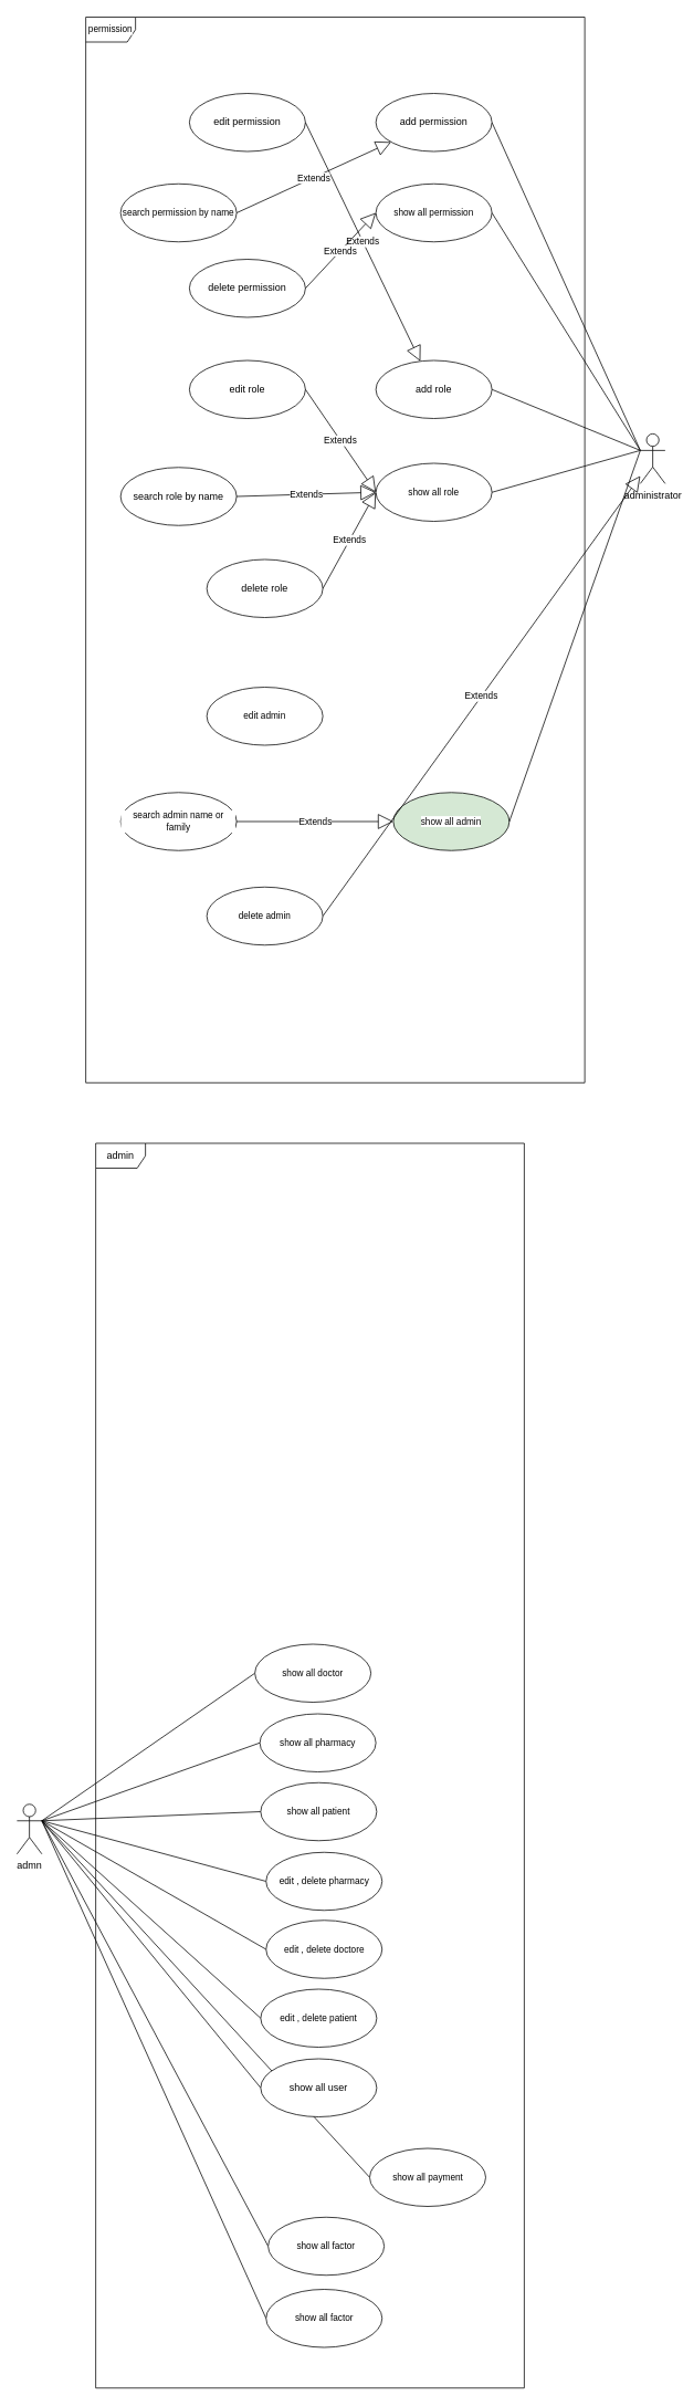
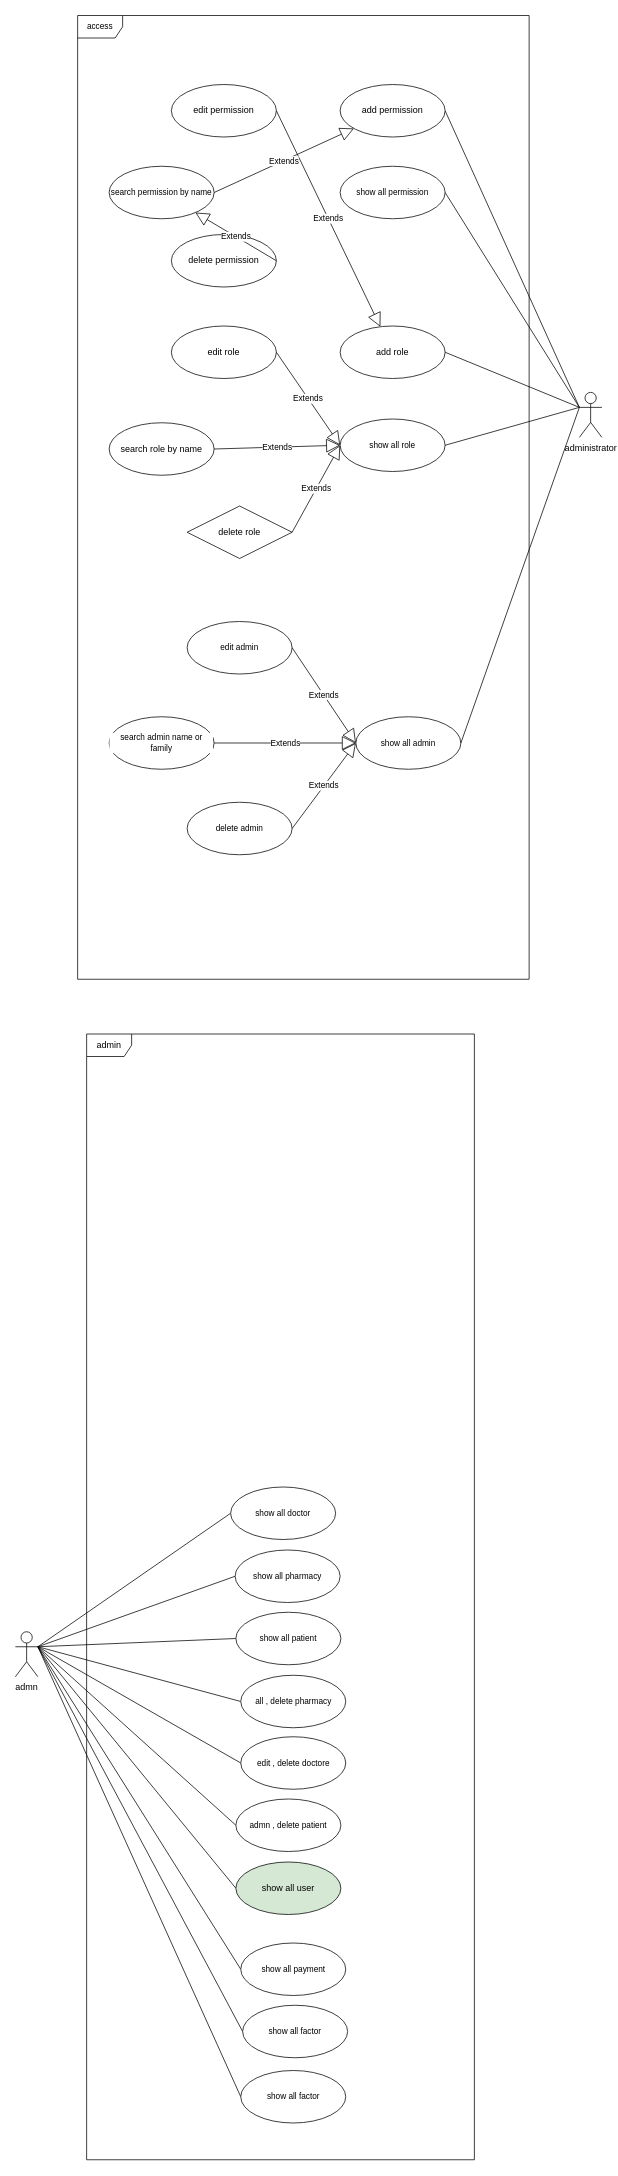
  <mxCell id="0" />
  <mxCell id="1" parent="0" />
  <mxCell id="2" value="admin" style="shape=umlFrame;whiteSpace=wrap;html=1;pointerEvents=0;" vertex="1" parent="1"><mxGeometry x="115" y="1378" width="517" height="1501" as="geometry" /></mxCell>
  <mxCell id="3" style="edgeStyle=none;shape=connector;rounded=0;orthogonalLoop=1;jettySize=auto;html=1;exitX=1;exitY=0.333;exitDx=0;exitDy=0;exitPerimeter=0;entryX=0;entryY=0.5;entryDx=0;entryDy=0;strokeColor=default;align=center;verticalAlign=middle;fontFamily=Helvetica;fontSize=11;fontColor=default;labelBackgroundColor=default;startFill=0;endArrow=none;" edge="1" parent="1" source="13" target="14"><mxGeometry relative="1" as="geometry" /></mxCell>
  <mxCell id="4" style="edgeStyle=none;shape=connector;rounded=0;orthogonalLoop=1;jettySize=auto;html=1;exitX=1;exitY=0.333;exitDx=0;exitDy=0;exitPerimeter=0;entryX=0;entryY=0.5;entryDx=0;entryDy=0;strokeColor=default;align=center;verticalAlign=middle;fontFamily=Helvetica;fontSize=11;fontColor=default;labelBackgroundColor=default;startFill=0;endArrow=none;" edge="1" parent="1" source="13" target="15"><mxGeometry relative="1" as="geometry" /></mxCell>
  <mxCell id="5" style="edgeStyle=none;shape=connector;rounded=0;orthogonalLoop=1;jettySize=auto;html=1;exitX=1;exitY=0.333;exitDx=0;exitDy=0;exitPerimeter=0;entryX=0;entryY=0.5;entryDx=0;entryDy=0;strokeColor=default;align=center;verticalAlign=middle;fontFamily=Helvetica;fontSize=11;fontColor=default;labelBackgroundColor=default;startFill=0;endArrow=none;" edge="1" parent="1" source="13" target="16"><mxGeometry relative="1" as="geometry" /></mxCell>
  <mxCell id="6" style="edgeStyle=none;shape=connector;rounded=0;orthogonalLoop=1;jettySize=auto;html=1;exitX=1;exitY=0.333;exitDx=0;exitDy=0;exitPerimeter=0;entryX=0;entryY=0.5;entryDx=0;entryDy=0;strokeColor=default;align=center;verticalAlign=middle;fontFamily=Helvetica;fontSize=11;fontColor=default;labelBackgroundColor=default;startFill=0;endArrow=none;" edge="1" parent="1" source="13" target="17"><mxGeometry relative="1" as="geometry" /></mxCell>
  <mxCell id="7" style="edgeStyle=none;shape=connector;rounded=0;orthogonalLoop=1;jettySize=auto;html=1;exitX=1;exitY=0.333;exitDx=0;exitDy=0;exitPerimeter=0;entryX=0;entryY=0.5;entryDx=0;entryDy=0;strokeColor=default;align=center;verticalAlign=middle;fontFamily=Helvetica;fontSize=11;fontColor=default;labelBackgroundColor=default;startFill=0;endArrow=none;" edge="1" parent="1" source="13" target="18"><mxGeometry relative="1" as="geometry" /></mxCell>
  <mxCell id="8" style="edgeStyle=none;shape=connector;rounded=0;orthogonalLoop=1;jettySize=auto;html=1;exitX=1;exitY=0.333;exitDx=0;exitDy=0;exitPerimeter=0;entryX=0;entryY=0.5;entryDx=0;entryDy=0;strokeColor=default;align=center;verticalAlign=middle;fontFamily=Helvetica;fontSize=11;fontColor=default;labelBackgroundColor=default;startFill=0;endArrow=none;" edge="1" parent="1" source="13" target="20"><mxGeometry relative="1" as="geometry" /></mxCell>
  <mxCell id="9" style="edgeStyle=none;shape=connector;rounded=0;orthogonalLoop=1;jettySize=auto;html=1;exitX=1;exitY=0.333;exitDx=0;exitDy=0;exitPerimeter=0;entryX=0;entryY=0.5;entryDx=0;entryDy=0;strokeColor=default;align=center;verticalAlign=middle;fontFamily=Helvetica;fontSize=11;fontColor=default;labelBackgroundColor=default;startFill=0;endArrow=none;" edge="1" parent="1" source="13" target="19"><mxGeometry relative="1" as="geometry" /></mxCell>
  <mxCell id="10" style="edgeStyle=none;shape=connector;rounded=0;orthogonalLoop=1;jettySize=auto;html=1;exitX=1;exitY=0.333;exitDx=0;exitDy=0;exitPerimeter=0;entryX=0;entryY=0.5;entryDx=0;entryDy=0;strokeColor=default;align=center;verticalAlign=middle;fontFamily=Helvetica;fontSize=11;fontColor=default;labelBackgroundColor=default;startFill=0;endArrow=none;" edge="1" parent="1" source="13" target="21"><mxGeometry relative="1" as="geometry" /></mxCell>
  <mxCell id="11" style="edgeStyle=none;shape=connector;rounded=0;orthogonalLoop=1;jettySize=auto;html=1;exitX=1;exitY=0.333;exitDx=0;exitDy=0;exitPerimeter=0;entryX=0;entryY=0.5;entryDx=0;entryDy=0;strokeColor=default;align=center;verticalAlign=middle;fontFamily=Helvetica;fontSize=11;fontColor=default;labelBackgroundColor=default;startFill=0;endArrow=none;" edge="1" parent="1" source="13" target="22"><mxGeometry relative="1" as="geometry" /></mxCell>
  <mxCell id="12" style="edgeStyle=none;shape=connector;rounded=0;orthogonalLoop=1;jettySize=auto;html=1;exitX=1;exitY=0.333;exitDx=0;exitDy=0;exitPerimeter=0;entryX=0;entryY=0.5;entryDx=0;entryDy=0;strokeColor=default;align=center;verticalAlign=middle;fontFamily=Helvetica;fontSize=11;fontColor=default;labelBackgroundColor=default;startFill=0;endArrow=none;" edge="1" parent="1" source="13" target="23"><mxGeometry relative="1" as="geometry" /></mxCell>
  <mxCell id="13" value="admn" style="shape=umlActor;verticalLabelPosition=bottom;verticalAlign=top;html=1;" vertex="1" parent="1"><mxGeometry x="20" y="2175" width="30" height="60" as="geometry" /></mxCell>
- <mxCell id="14" value="show all user" style="ellipse;whiteSpace=wrap;html=1;" vertex="1" parent="1"><mxGeometry x="314" y="2482" width="140" height="70" as="geometry" /></mxCell>
- <mxCell id="15" value="edit , delete patient" style="ellipse;whiteSpace=wrap;html=1;fontFamily=Helvetica;fontSize=11;fontColor=default;labelBackgroundColor=default;" vertex="1" parent="1"><mxGeometry x="314" y="2398" width="140" height="70" as="geometry" /></mxCell>
+ <mxCell id="14" value="show all user" style="ellipse;whiteSpace=wrap;html=1;fillColor=#d5e8d4;" vertex="1" parent="1"><mxGeometry x="314" y="2482" width="140" height="70" as="geometry" /></mxCell>
+ <mxCell id="15" value="admn , delete patient" style="ellipse;whiteSpace=wrap;html=1;fontFamily=Helvetica;fontSize=11;fontColor=default;labelBackgroundColor=default;" vertex="1" parent="1"><mxGeometry x="314" y="2398" width="140" height="70" as="geometry" /></mxCell>
  <mxCell id="16" value="edit , delete doctore" style="ellipse;whiteSpace=wrap;html=1;fontFamily=Helvetica;fontSize=11;fontColor=default;labelBackgroundColor=default;" vertex="1" parent="1"><mxGeometry x="320.5" y="2315" width="140" height="70" as="geometry" /></mxCell>
- <mxCell id="17" value="edit , delete pharmacy" style="ellipse;whiteSpace=wrap;html=1;fontFamily=Helvetica;fontSize=11;fontColor=default;labelBackgroundColor=default;" vertex="1" parent="1"><mxGeometry x="320.5" y="2233" width="140" height="70" as="geometry" /></mxCell>
+ <mxCell id="17" value="all , delete pharmacy" style="ellipse;whiteSpace=wrap;html=1;fontFamily=Helvetica;fontSize=11;fontColor=default;labelBackgroundColor=default;" vertex="1" parent="1"><mxGeometry x="320.5" y="2233" width="140" height="70" as="geometry" /></mxCell>
  <mxCell id="18" value="show all patient" style="ellipse;whiteSpace=wrap;html=1;fontFamily=Helvetica;fontSize=11;fontColor=default;labelBackgroundColor=default;" vertex="1" parent="1"><mxGeometry x="314" y="2149" width="140" height="70" as="geometry" /></mxCell>
  <mxCell id="19" value="show all doctor" style="ellipse;whiteSpace=wrap;html=1;fontFamily=Helvetica;fontSize=11;fontColor=default;labelBackgroundColor=default;" vertex="1" parent="1"><mxGeometry x="307" y="1982" width="140" height="70" as="geometry" /></mxCell>
  <mxCell id="20" value="show all pharmacy" style="ellipse;whiteSpace=wrap;html=1;fontFamily=Helvetica;fontSize=11;fontColor=default;labelBackgroundColor=default;" vertex="1" parent="1"><mxGeometry x="313" y="2066" width="140" height="70" as="geometry" /></mxCell>
- <mxCell id="21" value="show all payment" style="ellipse;whiteSpace=wrap;html=1;fontFamily=Helvetica;fontSize=11;fontColor=default;labelBackgroundColor=default;" vertex="1" parent="1"><mxGeometry x="445.5" y="2590" width="140" height="70" as="geometry" /></mxCell>
+ <mxCell id="21" value="show all payment" style="ellipse;whiteSpace=wrap;html=1;fontFamily=Helvetica;fontSize=11;fontColor=default;labelBackgroundColor=default;" vertex="1" parent="1"><mxGeometry x="320.5" y="2590" width="140" height="70" as="geometry" /></mxCell>
  <mxCell id="22" value="show all factor" style="ellipse;whiteSpace=wrap;html=1;fontFamily=Helvetica;fontSize=11;fontColor=default;labelBackgroundColor=default;" vertex="1" parent="1"><mxGeometry x="323" y="2673" width="140" height="70" as="geometry" /></mxCell>
  <mxCell id="23" value="show all factor" style="ellipse;whiteSpace=wrap;html=1;fontFamily=Helvetica;fontSize=11;fontColor=default;labelBackgroundColor=default;" vertex="1" parent="1"><mxGeometry x="320.5" y="2760" width="140" height="70" as="geometry" /></mxCell>
- <mxCell id="24" value="permission" style="shape=umlFrame;whiteSpace=wrap;html=1;pointerEvents=0;fontFamily=Helvetica;fontSize=11;fontColor=default;labelBackgroundColor=default;" vertex="1" parent="1"><mxGeometry x="103" y="20" width="602" height="1285" as="geometry" /></mxCell>
+ <mxCell id="24" value="access" style="shape=umlFrame;whiteSpace=wrap;html=1;pointerEvents=0;fontFamily=Helvetica;fontSize=11;fontColor=default;labelBackgroundColor=default;" vertex="1" parent="1"><mxGeometry x="103" y="20" width="602" height="1285" as="geometry" /></mxCell>
  <mxCell id="25" value="delete permission" style="ellipse;whiteSpace=wrap;html=1;" vertex="1" parent="1"><mxGeometry x="228" y="312" width="140" height="70" as="geometry" /></mxCell>
  <mxCell id="26" value="add role" style="ellipse;whiteSpace=wrap;html=1;" vertex="1" parent="1"><mxGeometry x="453" y="434" width="140" height="70" as="geometry" /></mxCell>
  <mxCell id="27" value="show all permission" style="ellipse;whiteSpace=wrap;html=1;fontFamily=Helvetica;fontSize=11;fontColor=default;labelBackgroundColor=default;" vertex="1" parent="1"><mxGeometry x="453" y="221" width="140" height="70" as="geometry" /></mxCell>
  <mxCell id="28" value="show all role" style="ellipse;whiteSpace=wrap;html=1;fontFamily=Helvetica;fontSize=11;fontColor=default;labelBackgroundColor=default;" vertex="1" parent="1"><mxGeometry x="453" y="558" width="140" height="70" as="geometry" /></mxCell>
- <mxCell id="29" value="show all admin" style="ellipse;whiteSpace=wrap;html=1;fontFamily=Helvetica;fontSize=11;fontColor=default;labelBackgroundColor=default;fillColor=#d5e8d4;" vertex="1" parent="1"><mxGeometry x="474" y="955" width="140" height="70" as="geometry" /></mxCell>
+ <mxCell id="29" value="show all admin" style="ellipse;whiteSpace=wrap;html=1;fontFamily=Helvetica;fontSize=11;fontColor=default;labelBackgroundColor=default;" vertex="1" parent="1"><mxGeometry x="474" y="955" width="140" height="70" as="geometry" /></mxCell>
  <mxCell id="30" value="search admin name or family" style="ellipse;whiteSpace=wrap;html=1;fontFamily=Helvetica;fontSize=11;fontColor=default;labelBackgroundColor=default;" vertex="1" parent="1"><mxGeometry x="145" y="955" width="140" height="70" as="geometry" /></mxCell>
  <mxCell id="31" style="edgeStyle=none;shape=connector;rounded=0;orthogonalLoop=1;jettySize=auto;html=1;exitX=0;exitY=0.333;exitDx=0;exitDy=0;exitPerimeter=0;entryX=1;entryY=0.5;entryDx=0;entryDy=0;strokeColor=default;align=center;verticalAlign=middle;fontFamily=Helvetica;fontSize=11;fontColor=default;labelBackgroundColor=default;startFill=0;endArrow=none;" edge="1" parent="1" source="36" target="37"><mxGeometry relative="1" as="geometry" /></mxCell>
  <mxCell id="32" style="edgeStyle=none;shape=connector;rounded=0;orthogonalLoop=1;jettySize=auto;html=1;exitX=0;exitY=0.333;exitDx=0;exitDy=0;exitPerimeter=0;entryX=1;entryY=0.5;entryDx=0;entryDy=0;strokeColor=default;align=center;verticalAlign=middle;fontFamily=Helvetica;fontSize=11;fontColor=default;labelBackgroundColor=default;startFill=0;endArrow=none;" edge="1" parent="1" source="36" target="27"><mxGeometry relative="1" as="geometry" /></mxCell>
  <mxCell id="33" style="edgeStyle=none;shape=connector;rounded=0;orthogonalLoop=1;jettySize=auto;html=1;exitX=0;exitY=0.333;exitDx=0;exitDy=0;exitPerimeter=0;entryX=1;entryY=0.5;entryDx=0;entryDy=0;strokeColor=default;align=center;verticalAlign=middle;fontFamily=Helvetica;fontSize=11;fontColor=default;labelBackgroundColor=default;startFill=0;endArrow=none;" edge="1" parent="1" source="36" target="26"><mxGeometry relative="1" as="geometry" /></mxCell>
  <mxCell id="34" style="edgeStyle=none;shape=connector;rounded=0;orthogonalLoop=1;jettySize=auto;html=1;exitX=0;exitY=0.333;exitDx=0;exitDy=0;exitPerimeter=0;entryX=1;entryY=0.5;entryDx=0;entryDy=0;strokeColor=default;align=center;verticalAlign=middle;fontFamily=Helvetica;fontSize=11;fontColor=default;labelBackgroundColor=default;startFill=0;endArrow=none;" edge="1" parent="1" source="36" target="28"><mxGeometry relative="1" as="geometry" /></mxCell>
  <mxCell id="35" style="edgeStyle=none;shape=connector;rounded=0;orthogonalLoop=1;jettySize=auto;html=1;exitX=0;exitY=0.333;exitDx=0;exitDy=0;exitPerimeter=0;entryX=1;entryY=0.5;entryDx=0;entryDy=0;strokeColor=default;align=center;verticalAlign=middle;fontFamily=Helvetica;fontSize=11;fontColor=default;labelBackgroundColor=default;startFill=0;endArrow=none;" edge="1" parent="1" source="36" target="29"><mxGeometry relative="1" as="geometry" /></mxCell>
  <mxCell id="36" value="administrator" style="shape=umlActor;verticalLabelPosition=bottom;verticalAlign=top;html=1;" vertex="1" parent="1"><mxGeometry x="772" y="522.5" width="30" height="60" as="geometry" /></mxCell>
  <mxCell id="37" value="add permission" style="ellipse;whiteSpace=wrap;html=1;" vertex="1" parent="1"><mxGeometry x="453" y="112" width="140" height="70" as="geometry" /></mxCell>
  <mxCell id="38" value="edit permission" style="ellipse;whiteSpace=wrap;html=1;" vertex="1" parent="1"><mxGeometry x="228" y="112" width="140" height="70" as="geometry" /></mxCell>
- <mxCell id="39" value="delete role" style="ellipse;whiteSpace=wrap;html=1;" vertex="1" parent="1"><mxGeometry x="249" y="674" width="140" height="70" as="geometry" /></mxCell>
+ <mxCell id="39" value="delete role" style="rhombus;whiteSpace=wrap;html=1;" vertex="1" parent="1"><mxGeometry x="249" y="674" width="140" height="70" as="geometry" /></mxCell>
  <mxCell id="40" value="edit role" style="ellipse;whiteSpace=wrap;html=1;" vertex="1" parent="1"><mxGeometry x="228" y="434" width="140" height="70" as="geometry" /></mxCell>
  <mxCell id="41" value="edit admin" style="ellipse;whiteSpace=wrap;html=1;fontFamily=Helvetica;fontSize=11;fontColor=default;labelBackgroundColor=default;" vertex="1" parent="1"><mxGeometry x="249" y="828" width="140" height="70" as="geometry" /></mxCell>
  <mxCell id="42" value="delete admin" style="ellipse;whiteSpace=wrap;html=1;fontFamily=Helvetica;fontSize=11;fontColor=default;labelBackgroundColor=default;" vertex="1" parent="1"><mxGeometry x="249" y="1069" width="140" height="70" as="geometry" /></mxCell>
  <mxCell id="43" value="Extends" style="endArrow=block;endSize=16;endFill=0;html=1;rounded=0;strokeColor=default;align=center;verticalAlign=middle;fontFamily=Helvetica;fontSize=11;fontColor=default;labelBackgroundColor=default;exitX=1;exitY=0.5;exitDx=0;exitDy=0;" edge="1" parent="1" source="38" target="26"><mxGeometry width="160" relative="1" as="geometry"><mxPoint x="312" y="393" as="sourcePoint" /><mxPoint x="472" y="393" as="targetPoint" /></mxGeometry></mxCell>
- <mxCell id="44" value="Extends" style="endArrow=block;endSize=16;endFill=0;html=1;rounded=0;strokeColor=default;align=center;verticalAlign=middle;fontFamily=Helvetica;fontSize=11;fontColor=default;labelBackgroundColor=default;entryX=0;entryY=0.5;entryDx=0;entryDy=0;exitX=1;exitY=0.5;exitDx=0;exitDy=0;" edge="1" parent="1" source="25" target="27"><mxGeometry width="160" relative="1" as="geometry"><mxPoint x="307" y="255" as="sourcePoint" /><mxPoint x="368" y="255" as="targetPoint" /></mxGeometry></mxCell>
+ <mxCell id="44" value="Extends" style="endArrow=block;endSize=16;endFill=0;html=1;rounded=0;strokeColor=default;align=center;verticalAlign=middle;fontFamily=Helvetica;fontSize=11;fontColor=default;labelBackgroundColor=default;exitX=1;exitY=0.5;exitDx=0;exitDy=0;" edge="1" parent="1" source="25" target="45"><mxGeometry width="160" relative="1" as="geometry"><mxPoint x="307" y="255" as="sourcePoint" /><mxPoint x="368" y="255" as="targetPoint" /></mxGeometry></mxCell>
  <mxCell id="45" value="search permission by name" style="ellipse;whiteSpace=wrap;html=1;fontFamily=Helvetica;fontSize=11;fontColor=default;labelBackgroundColor=default;" vertex="1" parent="1"><mxGeometry x="145" y="221" width="140" height="70" as="geometry" /></mxCell>
  <mxCell id="46" value="Extends" style="endArrow=block;endSize=16;endFill=0;html=1;rounded=0;strokeColor=default;align=center;verticalAlign=middle;fontFamily=Helvetica;fontSize=11;fontColor=default;labelBackgroundColor=default;exitX=1;exitY=0.5;exitDx=0;exitDy=0;" edge="1" parent="1" source="45" target="37"><mxGeometry width="160" relative="1" as="geometry"><mxPoint x="302" y="183" as="sourcePoint" /><mxPoint x="387" y="316" as="targetPoint" /></mxGeometry></mxCell>
  <mxCell id="47" value="Extends" style="endArrow=block;endSize=16;endFill=0;html=1;rounded=0;strokeColor=default;align=center;verticalAlign=middle;fontFamily=Helvetica;fontSize=11;fontColor=default;labelBackgroundColor=default;entryX=0;entryY=0.5;entryDx=0;entryDy=0;exitX=1;exitY=0.5;exitDx=0;exitDy=0;" edge="1" parent="1" source="39" target="28"><mxGeometry width="160" relative="1" as="geometry"><mxPoint x="312" y="613.5" as="sourcePoint" /><mxPoint x="397" y="522.5" as="targetPoint" /></mxGeometry></mxCell>
  <mxCell id="48" value="search role by name" style="ellipse;whiteSpace=wrap;html=1;" vertex="1" parent="1"><mxGeometry x="145" y="563" width="140" height="70" as="geometry" /></mxCell>
  <mxCell id="49" value="Extends" style="endArrow=block;endSize=16;endFill=0;html=1;rounded=0;strokeColor=default;align=center;verticalAlign=middle;fontFamily=Helvetica;fontSize=11;fontColor=default;labelBackgroundColor=default;entryX=0;entryY=0.5;entryDx=0;entryDy=0;exitX=1;exitY=0.5;exitDx=0;exitDy=0;" edge="1" parent="1" source="48" target="28"><mxGeometry width="160" relative="1" as="geometry"><mxPoint x="378" y="479" as="sourcePoint" /><mxPoint x="463" y="608" as="targetPoint" /></mxGeometry></mxCell>
  <mxCell id="50" value="Extends" style="endArrow=block;endSize=16;endFill=0;html=1;rounded=0;strokeColor=default;align=center;verticalAlign=middle;fontFamily=Helvetica;fontSize=11;fontColor=default;labelBackgroundColor=default;entryX=0;entryY=0.5;entryDx=0;entryDy=0;exitX=1;exitY=0.5;exitDx=0;exitDy=0;" edge="1" parent="1" source="40" target="28"><mxGeometry width="160" relative="1" as="geometry"><mxPoint x="312" y="555" as="sourcePoint" /><mxPoint x="480" y="555" as="targetPoint" /></mxGeometry></mxCell>
- <mxCell id="51" value="Extends" style="endArrow=block;endSize=16;endFill=0;html=1;rounded=0;strokeColor=default;align=center;verticalAlign=middle;fontFamily=Helvetica;fontSize=11;fontColor=default;labelBackgroundColor=default;exitX=1;exitY=0.5;exitDx=0;exitDy=0;" edge="1" parent="1" source="42" target="36"><mxGeometry width="160" relative="1" as="geometry"><mxPoint x="399" y="719" as="sourcePoint" /><mxPoint x="463" y="603" as="targetPoint" /></mxGeometry></mxCell>
+ <mxCell id="51" value="Extends" style="endArrow=block;endSize=16;endFill=0;html=1;rounded=0;strokeColor=default;align=center;verticalAlign=middle;fontFamily=Helvetica;fontSize=11;fontColor=default;labelBackgroundColor=default;entryX=0;entryY=0.5;entryDx=0;entryDy=0;exitX=1;exitY=0.5;exitDx=0;exitDy=0;" edge="1" parent="1" source="42" target="29"><mxGeometry width="160" relative="1" as="geometry"><mxPoint x="399" y="719" as="sourcePoint" /><mxPoint x="463" y="603" as="targetPoint" /></mxGeometry></mxCell>
  <mxCell id="52" value="Extends" style="endArrow=block;endSize=16;endFill=0;html=1;rounded=0;strokeColor=default;align=center;verticalAlign=middle;fontFamily=Helvetica;fontSize=11;fontColor=default;labelBackgroundColor=default;entryX=0;entryY=0.5;entryDx=0;entryDy=0;exitX=1;exitY=0.5;exitDx=0;exitDy=0;" edge="1" parent="1" source="30" target="29"><mxGeometry width="160" relative="1" as="geometry"><mxPoint x="409" y="729" as="sourcePoint" /><mxPoint x="473" y="613" as="targetPoint" /></mxGeometry></mxCell>
+ <mxCell id="53" value="Extends" style="endArrow=block;endSize=16;endFill=0;html=1;rounded=0;strokeColor=default;align=center;verticalAlign=middle;fontFamily=Helvetica;fontSize=11;fontColor=default;labelBackgroundColor=default;entryX=0;entryY=0.5;entryDx=0;entryDy=0;exitX=1;exitY=0.5;exitDx=0;exitDy=0;" edge="1" parent="1" source="41" target="29"><mxGeometry width="160" relative="1" as="geometry"><mxPoint x="419" y="739" as="sourcePoint" /><mxPoint x="483" y="623" as="targetPoint" /></mxGeometry></mxCell>
